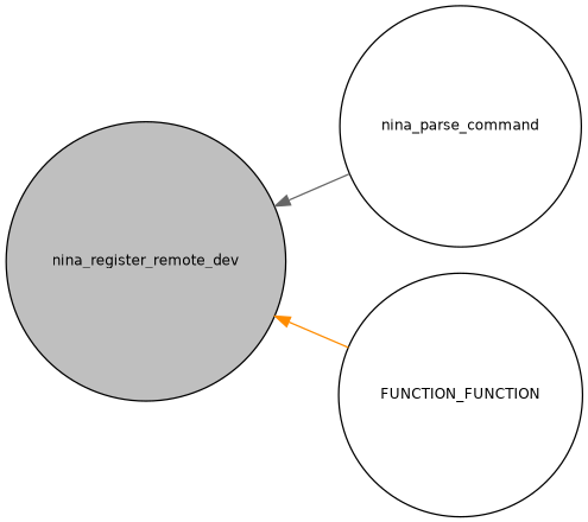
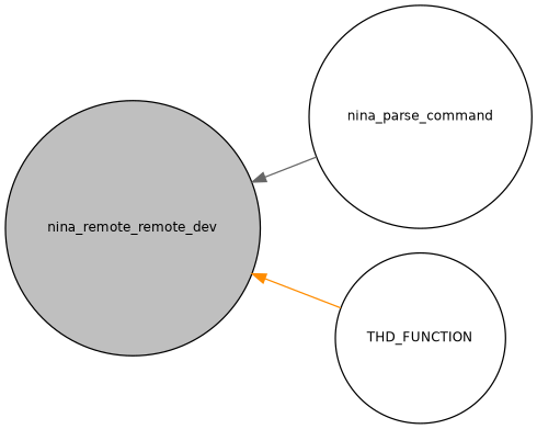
  digraph {
    rankdir=LR
    node [color=black fillcolor=white fontname=Helvetica fontsize=10 shape=circle style=filled]
    edge [dir=back fontname=Helvetica fontsize=10 labelfontname=Helvetica labelfontsize=10 style=solid]
-   n1 [fillcolor=grey75 fontcolor=black height=0.2 label=nina_register_remote_dev width=0.4]
+   n1 [fillcolor=grey75 fontcolor=black height=0.2 label=nina_remote_remote_dev width=0.4]
    n2 [height=0.2 label=nina_parse_command width=0.4]
-   n3 [height=0.2 label=FUNCTION_FUNCTION width=0.4]
+   n3 [height=0.2 label=THD_FUNCTION width=0.4]
    n1 -> n2 [color=gray40]
    n1 -> n3 [color=darkorange]
  }
